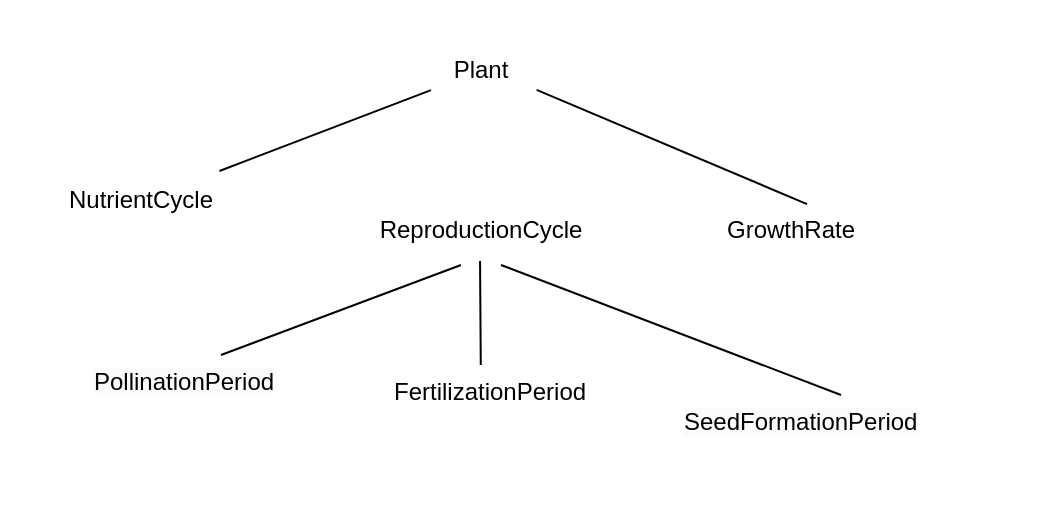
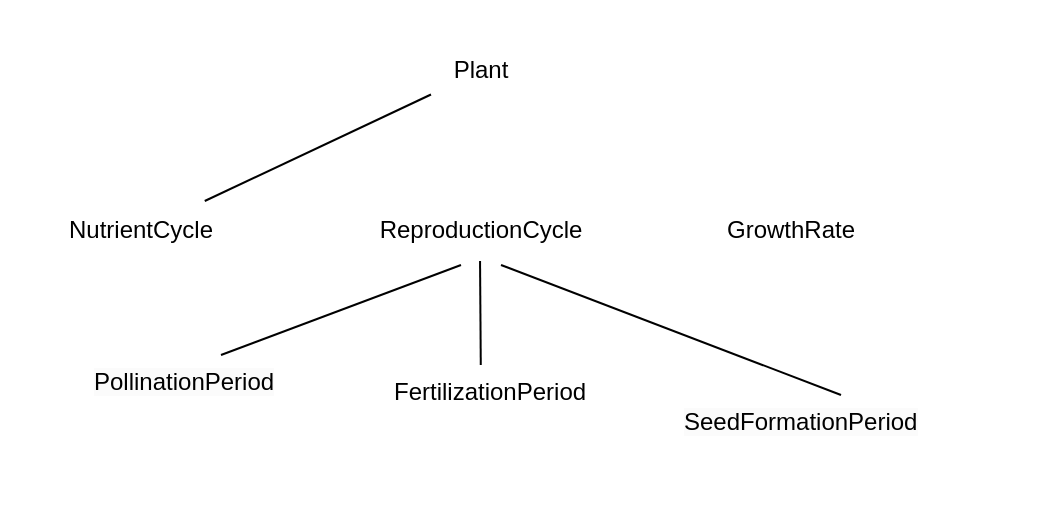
  <mxCell id="0" />
  <mxCell id="1" parent="0" />
  <mxCell id="2" value="Plant" style="text;html=1;align=center;verticalAlign=middle;resizable=0;points=[];autosize=1;strokeColor=none;fillColor=none;" vertex="1" parent="1"><mxGeometry x="215" y="20" width="50" height="30" as="geometry" /></mxCell>
- <mxCell id="3" value="NutrientCycle" style="text;html=1;align=center;verticalAlign=middle;resizable=0;points=[];autosize=1;strokeColor=none;fillColor=none;" vertex="1" parent="1"><mxGeometry x="20" y="85" width="100" height="30" as="geometry" /></mxCell>
+ <mxCell id="3" value="NutrientCycle" style="text;html=1;align=center;verticalAlign=middle;resizable=0;points=[];autosize=1;strokeColor=none;fillColor=none;" vertex="1" parent="1"><mxGeometry x="20" y="100" width="100" height="30" as="geometry" /></mxCell>
  <mxCell id="4" value="ReproductionCycle" style="text;html=1;align=center;verticalAlign=middle;resizable=0;points=[];autosize=1;strokeColor=none;fillColor=none;" vertex="1" parent="1"><mxGeometry x="180" y="100" width="120" height="30" as="geometry" /></mxCell>
  <mxCell id="5" value="GrowthRate" style="text;html=1;align=center;verticalAlign=middle;resizable=0;points=[];autosize=1;strokeColor=none;fillColor=none;" vertex="1" parent="1"><mxGeometry x="350" y="100" width="90" height="30" as="geometry" /></mxCell>
  <mxCell id="6" value="" style="endArrow=none;html=1;rounded=0;" edge="1" parent="1" source="3" target="2"><mxGeometry width="50" height="50" relative="1" as="geometry"><mxPoint x="70" y="102" as="sourcePoint" /><mxPoint x="120" y="52" as="targetPoint" /></mxGeometry></mxCell>
- <mxCell id="7" value="" style="endArrow=none;html=1;rounded=0;entryX=1.056;entryY=0.814;entryDx=0;entryDy=0;entryPerimeter=0;exitX=0.589;exitY=0.052;exitDx=0;exitDy=0;exitPerimeter=0;" edge="1" parent="1" source="5" target="2"><mxGeometry width="50" height="50" relative="1" as="geometry"><mxPoint x="390" y="103" as="sourcePoint" /><mxPoint x="503" y="50" as="targetPoint" /></mxGeometry></mxCell>
  <mxCell id="8" value="" style="endArrow=none;html=1;rounded=0;exitX=0.5;exitY=0;exitDx=0;exitDy=0;" edge="1" parent="1" source="13"><mxGeometry width="50" height="50" relative="1" as="geometry"><mxPoint x="160" y="172" as="sourcePoint" /><mxPoint x="230" y="132" as="targetPoint" /></mxGeometry></mxCell>
  <mxCell id="9" value="" style="endArrow=none;html=1;rounded=0;" edge="1" parent="1" source="12"><mxGeometry width="50" height="50" relative="1" as="geometry"><mxPoint x="239.52" y="180" as="sourcePoint" /><mxPoint x="239.52" y="130" as="targetPoint" /></mxGeometry></mxCell>
  <mxCell id="10" value="" style="endArrow=none;html=1;rounded=0;exitX=0.5;exitY=0;exitDx=0;exitDy=0;" edge="1" parent="1" source="11"><mxGeometry width="50" height="50" relative="1" as="geometry"><mxPoint x="320" y="172" as="sourcePoint" /><mxPoint x="250" y="132" as="targetPoint" /></mxGeometry></mxCell>
  <mxCell id="11" value="&lt;span style=&quot;color: rgb(0, 0, 0); font-family: Helvetica; font-size: 12px; font-style: normal; font-variant-ligatures: normal; font-variant-caps: normal; letter-spacing: normal; orphans: 2; text-align: center; text-indent: 0px; text-transform: none; widows: 2; word-spacing: 0px; -webkit-text-stroke-width: 0px; white-space: normal; background-color: rgb(251, 251, 251); text-decoration-thickness: initial; text-decoration-style: initial; text-decoration-color: initial; float: none; display: inline !important;&quot;&gt;SeedFormationPeriod&lt;/span&gt;" style="text;whiteSpace=wrap;html=1;" vertex="1" parent="1"><mxGeometry x="340" y="197" width="160" height="40" as="geometry" /></mxCell>
  <mxCell id="12" value="FertilizationPeriod&lt;div style=&quot;forced-color-adjust: none;&quot;&gt;&lt;br style=&quot;forced-color-adjust: none; color: rgb(0, 0, 0); font-family: Helvetica; font-size: 12px; font-style: normal; font-variant-ligatures: normal; font-variant-caps: normal; font-weight: 700; letter-spacing: normal; orphans: 2; text-align: center; text-indent: 0px; text-transform: none; widows: 2; word-spacing: 0px; -webkit-text-stroke-width: 0px; white-space: normal; background-color: rgb(251, 251, 251); text-decoration-thickness: initial; text-decoration-style: initial; text-decoration-color: initial;&quot;&gt;&lt;/div&gt;" style="text;whiteSpace=wrap;html=1;" vertex="1" parent="1"><mxGeometry x="195" y="182" width="90" height="30" as="geometry" /></mxCell>
  <mxCell id="13" value="&lt;span style=&quot;color: rgb(0, 0, 0); font-family: Helvetica; font-size: 12px; font-style: normal; font-variant-ligatures: normal; font-variant-caps: normal; letter-spacing: normal; orphans: 2; text-align: center; text-indent: 0px; text-transform: none; widows: 2; word-spacing: 0px; -webkit-text-stroke-width: 0px; white-space: normal; background-color: rgb(251, 251, 251); text-decoration-thickness: initial; text-decoration-style: initial; text-decoration-color: initial; float: none; display: inline !important;&quot;&gt;PollinationPeriod&lt;/span&gt;" style="text;whiteSpace=wrap;html=1;" vertex="1" parent="1"><mxGeometry x="45" y="177" width="130" height="40" as="geometry" /></mxCell>
